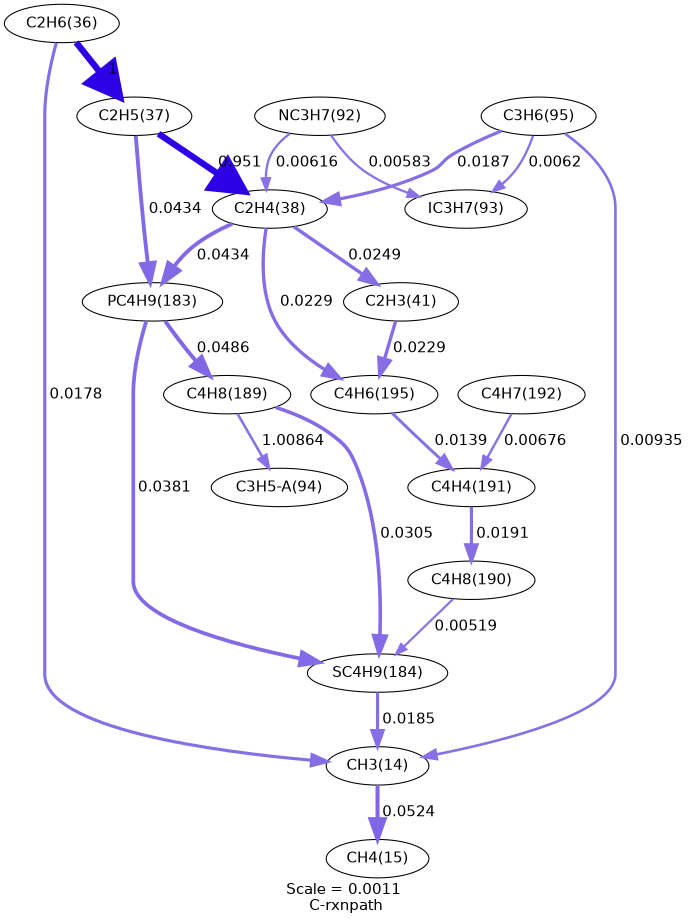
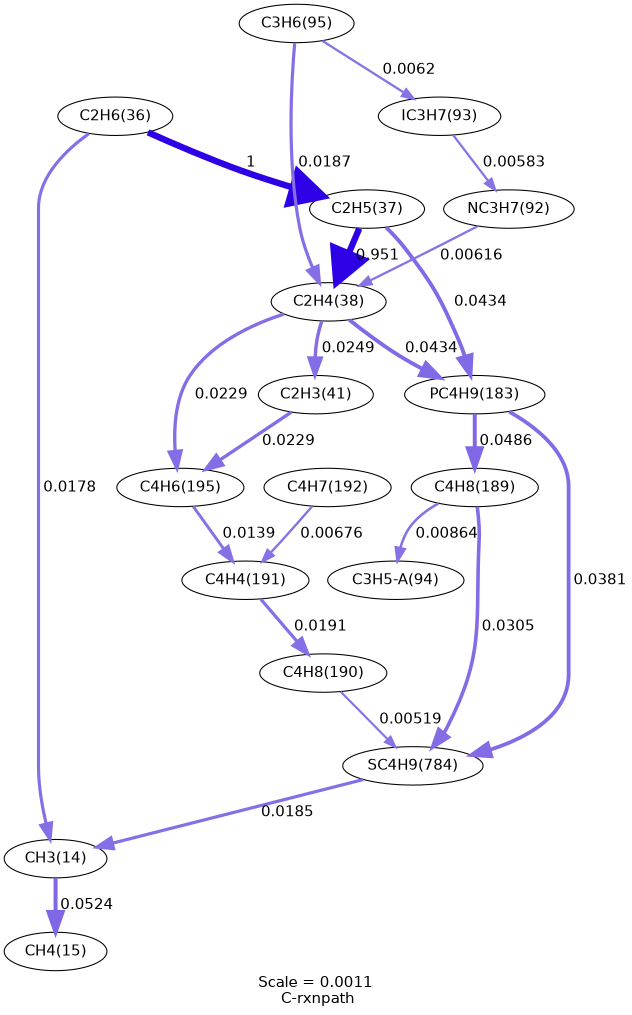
  digraph {
    fontname=Helvetica
    label="Scale = 0.0011\l C-rxnpath"
    node [fontname=Helvetica]
    edge [arrowsize=1.82 color="0.7, 0.506, 0.9" fontname=Helvetica penwidth=3.63]
    n1 [label="CH3(14)"]
    n2 [label="CH4(15)"]
    n3 [label="C2H6(36)"]
    n4 [label="C2H5(37)"]
    n5 [label="C2H4(38)"]
    n6 [label="PC4H9(183)"]
    n7 [label="C3H6(95)"]
    n8 [label="IC3H7(93)"]
    n9 [label="C4H6(195)"]
    n10 [label="C2H3(41)"]
    n11 [label="NC3H7(92)"]
-   n12 [label="SC4H9(184)"]
+   n12 [label="SC4H9(784)"]
    n13 [label="C4H8(189)"]
    n14 [label="C4H4(191)"]
    n15 [label="C3H5-A(94)"]
    n16 [label="C4H8(190)"]
    n17 [label="C4H7(192)"]
    n1 -> n2 [arrowsize=1.89 color="0.7, 0.552, 0.9" label=" 0.0524" penwidth=3.77]
    n3 -> n1 [arrowsize=1.48 color="0.7, 0.518, 0.9" label=" 0.0178" penwidth=2.96]
    n3 -> n4 [arrowsize=3 color="0.7, 1.5, 0.9" label=" 1" penwidth=6]
    n4 -> n5 [arrowsize=2.98 color="0.7, 1.45, 0.9" label=" 0.951" penwidth=5.96]
    n4 -> n6 [color="0.7, 0.543, 0.9" label=" 0.0434"]
    n5 -> n6 [color="0.7, 0.543, 0.9" label=" 0.0434"]
    n5 -> n9 [arrowsize=1.57 color="0.7, 0.523, 0.9" label=" 0.0229" penwidth=3.15]
    n5 -> n10 [arrowsize=1.61 color="0.7, 0.525, 0.9" label=" 0.0249" penwidth=3.21]
    n6 -> n12 [arrowsize=1.77 color="0.7, 0.538, 0.9" label=" 0.0381" penwidth=3.53]
    n6 -> n13 [arrowsize=1.86 color="0.7, 0.549, 0.9" label=" 0.0486" penwidth=3.72]
-   n7 -> n1 [arrowsize=1.24 color="0.7, 0.509, 0.9" label=" 0.00935" penwidth=2.47]
    n7 -> n5 [arrowsize=1.5 color="0.7, 0.519, 0.9" label=" 0.0187" penwidth=3]
    n7 -> n8 [arrowsize=1.08 label=" 0.0062" penwidth=2.16]
-   n11 -> n8 [arrowsize=1.06 label=" 0.00583" penwidth=2.12]
+   n8 -> n11 [arrowsize=1.06 label=" 0.00583" penwidth=2.12]
    n9 -> n14 [arrowsize=1.39 color="0.7, 0.514, 0.9" label=" 0.0139" penwidth=2.77]
    n10 -> n9 [arrowsize=1.57 color="0.7, 0.523, 0.9" label=" 0.0229" penwidth=3.15]
    n11 -> n5 [arrowsize=1.08 label=" 0.00616" penwidth=2.16]
    n12 -> n1 [arrowsize=1.49 color="0.7, 0.518, 0.9" label=" 0.0185" penwidth=2.99]
    n13 -> n12 [arrowsize=1.68 color="0.7, 0.531, 0.9" label=" 0.0305" penwidth=3.37]
-   n13 -> n15 [arrowsize=1.21 color="0.7, 0.509, 0.9" label=" 1.00864" penwidth=2.41]
+   n13 -> n15 [arrowsize=1.21 color="0.7, 0.509, 0.9" label=" 0.00864" penwidth=2.41]
    n14 -> n16 [arrowsize=1.51 color="0.7, 0.519, 0.9" label=" 0.0191" penwidth=3.01]
    n16 -> n12 [arrowsize=1.01 color="0.7, 0.505, 0.9" label=" 0.00519" penwidth=2.03]
    n17 -> n14 [arrowsize=1.11 color="0.7, 0.507, 0.9" label=" 0.00676" penwidth=2.23]
  }
